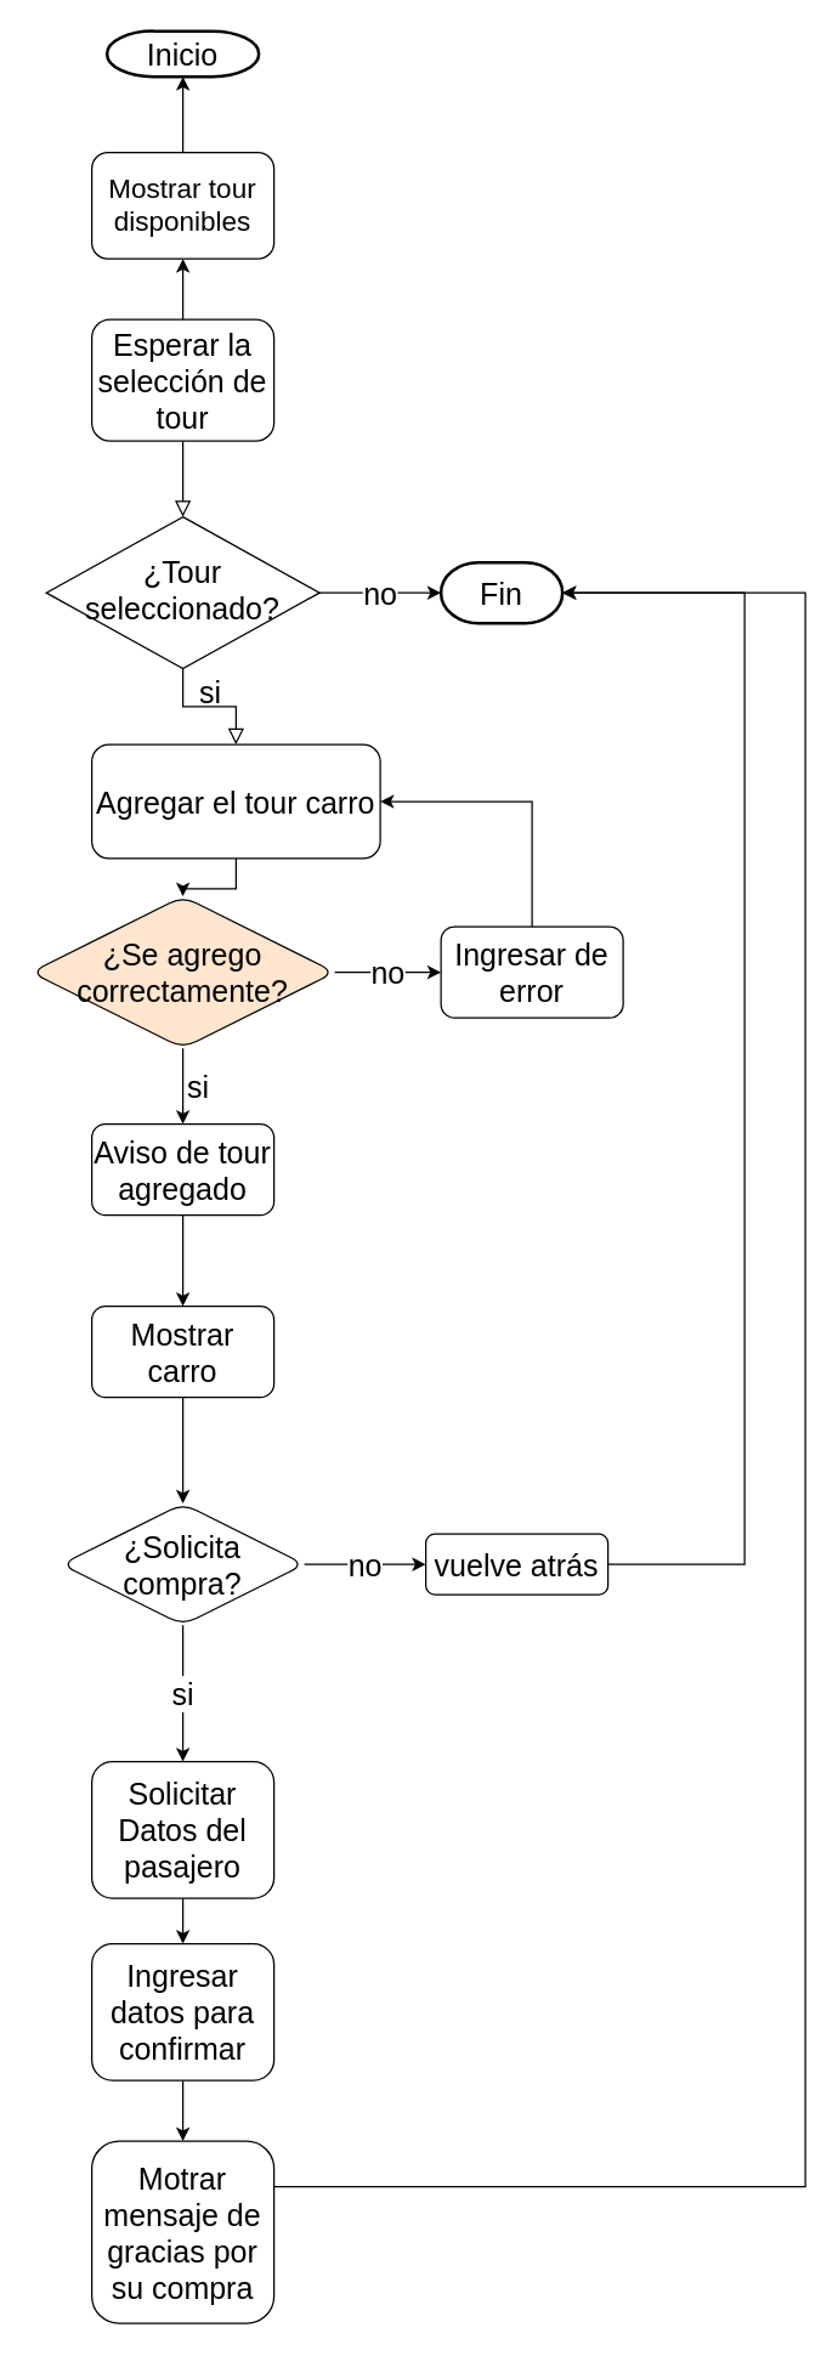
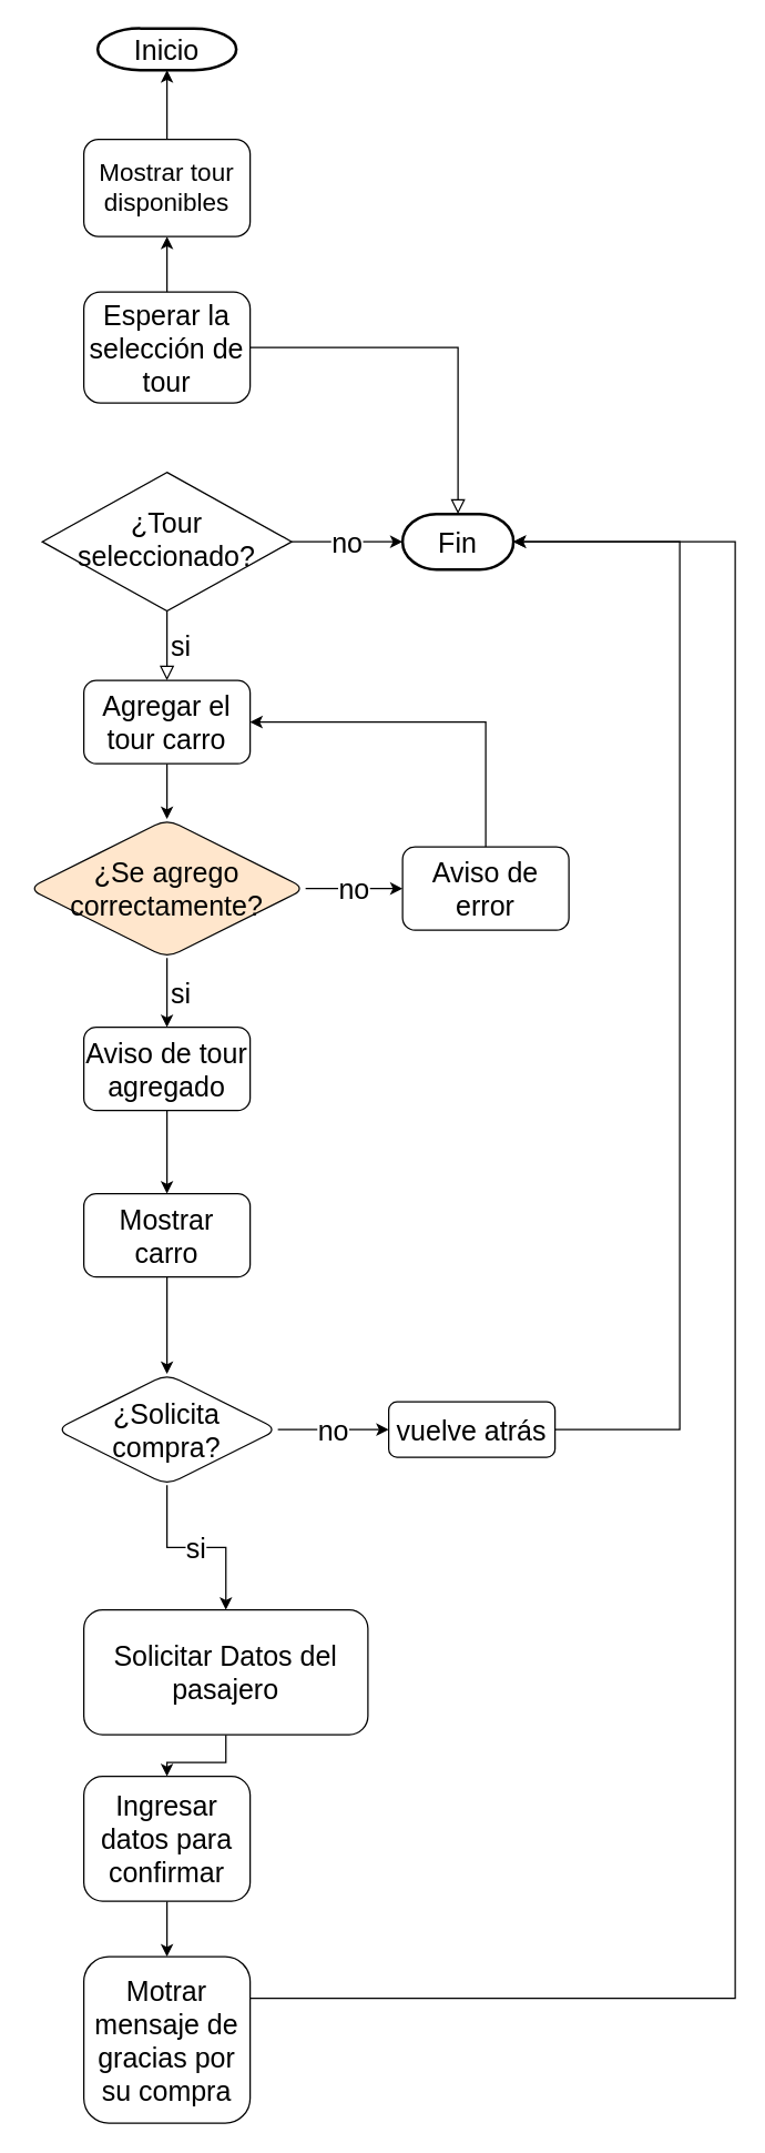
  <mxCell id="0" />
  <mxCell id="1" parent="0" />
- <mxCell id="2" value="" style="rounded=0;html=1;jettySize=auto;orthogonalLoop=1;fontSize=20;endArrow=block;endFill=0;endSize=8;strokeWidth=1;shadow=0;labelBackgroundColor=none;edgeStyle=orthogonalEdgeStyle;" parent="1" source="4" target="7" edge="1"><mxGeometry relative="1" as="geometry" /></mxCell>
+ <mxCell id="2" value="" style="rounded=0;html=1;jettySize=auto;orthogonalLoop=1;fontSize=20;endArrow=block;endFill=0;endSize=8;strokeWidth=1;shadow=0;labelBackgroundColor=none;edgeStyle=orthogonalEdgeStyle;" parent="1" source="4" target="21" edge="1"><mxGeometry relative="1" as="geometry" /></mxCell>
  <mxCell id="3" value="" style="edgeStyle=orthogonalEdgeStyle;rounded=0;orthogonalLoop=1;jettySize=auto;html=1;" parent="1" source="4" target="11" edge="1"><mxGeometry relative="1" as="geometry" /></mxCell>
  <mxCell id="4" value="Esperar la selección de tour" style="rounded=1;whiteSpace=wrap;html=1;fontSize=20;glass=0;strokeWidth=1;shadow=0;" parent="1" vertex="1"><mxGeometry x="60" y="210" width="120" height="80" as="geometry" /></mxCell>
  <mxCell id="5" value="si" style="edgeStyle=orthogonalEdgeStyle;rounded=0;html=1;jettySize=auto;orthogonalLoop=1;fontSize=20;endArrow=block;endFill=0;endSize=8;strokeWidth=1;shadow=0;labelBackgroundColor=none;exitX=0.5;exitY=1;exitDx=0;exitDy=0;" parent="1" source="7" target="9" edge="1"><mxGeometry y="10" relative="1" as="geometry"><mxPoint as="offset" /></mxGeometry></mxCell>
  <mxCell id="6" value="no" style="edgeStyle=orthogonalEdgeStyle;rounded=0;orthogonalLoop=1;jettySize=auto;html=1;entryX=0;entryY=0.5;entryDx=0;entryDy=0;entryPerimeter=0;fontSize=20;" parent="1" source="7" target="21" edge="1"><mxGeometry relative="1" as="geometry"><mxPoint x="240" y="400" as="targetPoint" /></mxGeometry></mxCell>
  <mxCell id="7" value="¿Tour seleccionado?" style="rhombus;whiteSpace=wrap;html=1;shadow=0;fontFamily=Helvetica;fontSize=20;align=center;strokeWidth=1;spacing=6;spacingTop=-4;" parent="1" vertex="1"><mxGeometry x="30" y="340" width="180" height="100" as="geometry" /></mxCell>
  <mxCell id="8" value="" style="edgeStyle=orthogonalEdgeStyle;rounded=0;orthogonalLoop=1;jettySize=auto;html=1;exitX=0.5;exitY=1;exitDx=0;exitDy=0;fontSize=20;" parent="1" source="9" target="15" edge="1"><mxGeometry relative="1" as="geometry" /></mxCell>
- <mxCell id="9" value="Agregar el tour carro" style="rounded=1;whiteSpace=wrap;html=1;fontSize=20;glass=0;strokeWidth=1;shadow=0;" parent="1" vertex="1"><mxGeometry x="60" y="490" width="190" height="75" as="geometry" /></mxCell>
+ <mxCell id="9" value="Agregar el tour carro" style="rounded=1;whiteSpace=wrap;html=1;fontSize=20;glass=0;strokeWidth=1;shadow=0;" parent="1" vertex="1"><mxGeometry x="60" y="490" width="120" height="60" as="geometry" /></mxCell>
  <mxCell id="10" value="" style="edgeStyle=orthogonalEdgeStyle;rounded=0;orthogonalLoop=1;jettySize=auto;html=1;entryX=0.5;entryY=1;entryDx=0;entryDy=0;entryPerimeter=0;" parent="1" source="11" target="12" edge="1"><mxGeometry relative="1" as="geometry"><mxPoint x="120" y="40" as="targetPoint" /></mxGeometry></mxCell>
  <mxCell id="11" value="Mostrar tour disponibles" style="whiteSpace=wrap;html=1;rounded=1;glass=0;strokeWidth=1;shadow=0;fontSize=18;" parent="1" vertex="1"><mxGeometry x="60" y="100" width="120" height="70" as="geometry" /></mxCell>
  <mxCell id="12" value="Inicio" style="strokeWidth=2;html=1;shape=mxgraph.flowchart.terminator;whiteSpace=wrap;fontSize=20;" parent="1" vertex="1"><mxGeometry x="70" y="20" width="100" height="30" as="geometry" /></mxCell>
  <mxCell id="13" value="si" style="edgeStyle=orthogonalEdgeStyle;rounded=0;orthogonalLoop=1;jettySize=auto;html=1;fontSize=20;" parent="1" source="15" target="17" edge="1"><mxGeometry y="10" relative="1" as="geometry"><mxPoint as="offset" /></mxGeometry></mxCell>
  <mxCell id="14" value="no" style="edgeStyle=orthogonalEdgeStyle;rounded=0;orthogonalLoop=1;jettySize=auto;html=1;fontSize=20;" parent="1" source="15" target="19" edge="1"><mxGeometry relative="1" as="geometry" /></mxCell>
  <mxCell id="15" value="¿Se agrego correctamente?" style="rhombus;whiteSpace=wrap;html=1;rounded=1;glass=0;strokeWidth=1;shadow=0;fontSize=20;fillColor=#ffe6cc;" parent="1" vertex="1"><mxGeometry x="20" y="590" width="200" height="100" as="geometry" /></mxCell>
  <mxCell id="16" value="" style="edgeStyle=orthogonalEdgeStyle;rounded=0;orthogonalLoop=1;jettySize=auto;html=1;fontSize=20;" parent="1" source="17" target="33" edge="1"><mxGeometry relative="1" as="geometry" /></mxCell>
  <mxCell id="17" value="Aviso de tour agregado" style="whiteSpace=wrap;html=1;rounded=1;glass=0;strokeWidth=1;shadow=0;fontSize=20;" parent="1" vertex="1"><mxGeometry x="60" y="740" width="120" height="60" as="geometry" /></mxCell>
  <mxCell id="18" value="" style="edgeStyle=orthogonalEdgeStyle;rounded=0;orthogonalLoop=1;jettySize=auto;html=1;entryX=1;entryY=0.5;entryDx=0;entryDy=0;exitX=0.5;exitY=0;exitDx=0;exitDy=0;fontSize=20;" parent="1" source="19" target="9" edge="1"><mxGeometry relative="1" as="geometry"><mxPoint x="360" y="580" as="targetPoint" /></mxGeometry></mxCell>
- <mxCell id="19" value="Ingresar de error" style="whiteSpace=wrap;html=1;rounded=1;glass=0;strokeWidth=1;shadow=0;fontSize=20;" parent="1" vertex="1"><mxGeometry x="290" y="610" width="120" height="60" as="geometry" /></mxCell>
+ <mxCell id="19" value="Aviso de error" style="whiteSpace=wrap;html=1;rounded=1;glass=0;strokeWidth=1;shadow=0;fontSize=20;" parent="1" vertex="1"><mxGeometry x="290" y="610" width="120" height="60" as="geometry" /></mxCell>
  <mxCell id="20" value="" style="edgeStyle=orthogonalEdgeStyle;rounded=0;orthogonalLoop=1;jettySize=auto;html=1;entryX=0.5;entryY=0;entryDx=0;entryDy=0;exitX=0.5;exitY=1;exitDx=0;exitDy=0;fontSize=20;" parent="1" source="33" target="24" edge="1"><mxGeometry relative="1" as="geometry"><mxPoint x="120" y="1170" as="targetPoint" /><mxPoint x="120" y="1110" as="sourcePoint" /></mxGeometry></mxCell>
  <mxCell id="21" value="Fin" style="strokeWidth=2;html=1;shape=mxgraph.flowchart.terminator;whiteSpace=wrap;fontSize=20;" parent="1" vertex="1"><mxGeometry x="290" y="370" width="80" height="40" as="geometry" /></mxCell>
  <mxCell id="22" value="si" style="edgeStyle=orthogonalEdgeStyle;rounded=0;orthogonalLoop=1;jettySize=auto;html=1;fontSize=20;" parent="1" source="24" target="26" edge="1"><mxGeometry relative="1" as="geometry" /></mxCell>
  <mxCell id="23" value="no" style="edgeStyle=orthogonalEdgeStyle;rounded=0;orthogonalLoop=1;jettySize=auto;html=1;fontSize=20;" parent="1" source="24" target="28" edge="1"><mxGeometry relative="1" as="geometry" /></mxCell>
  <mxCell id="24" value="¿Solicita compra?" style="rhombus;whiteSpace=wrap;html=1;rounded=1;glass=0;strokeWidth=1;shadow=0;fontSize=20;" parent="1" vertex="1"><mxGeometry x="40" y="990" width="160" height="80" as="geometry" /></mxCell>
  <mxCell id="25" value="" style="edgeStyle=orthogonalEdgeStyle;rounded=0;orthogonalLoop=1;jettySize=auto;html=1;fontSize=20;" parent="1" source="26" target="30" edge="1"><mxGeometry relative="1" as="geometry" /></mxCell>
- <mxCell id="26" value="Solicitar Datos del pasajero" style="rounded=1;whiteSpace=wrap;html=1;glass=0;strokeWidth=1;shadow=0;fontSize=20;" parent="1" vertex="1"><mxGeometry x="60" y="1160" width="120" height="90" as="geometry" /></mxCell>
+ <mxCell id="26" value="Solicitar Datos del pasajero" style="rounded=1;whiteSpace=wrap;html=1;glass=0;strokeWidth=1;shadow=0;fontSize=20;" parent="1" vertex="1"><mxGeometry x="60" y="1160" width="205" height="90" as="geometry" /></mxCell>
  <mxCell id="27" value="" style="edgeStyle=orthogonalEdgeStyle;rounded=0;orthogonalLoop=1;jettySize=auto;html=1;entryX=1;entryY=0.5;entryDx=0;entryDy=0;entryPerimeter=0;fontSize=20;" parent="1" source="28" target="21" edge="1"><mxGeometry relative="1" as="geometry"><mxPoint x="480" y="1230" as="targetPoint" /><Array as="points"><mxPoint x="490" y="1030" /><mxPoint x="490" y="390" /></Array></mxGeometry></mxCell>
  <mxCell id="28" value="vuelve atrás" style="whiteSpace=wrap;html=1;rounded=1;glass=0;strokeWidth=1;shadow=0;fontSize=20;" parent="1" vertex="1"><mxGeometry x="280" y="1010" width="120" height="40" as="geometry" /></mxCell>
  <mxCell id="29" value="" style="edgeStyle=orthogonalEdgeStyle;rounded=0;orthogonalLoop=1;jettySize=auto;html=1;fontSize=20;" parent="1" source="30" target="32" edge="1"><mxGeometry relative="1" as="geometry" /></mxCell>
  <mxCell id="30" value="Ingresar datos para confirmar" style="whiteSpace=wrap;html=1;rounded=1;glass=0;strokeWidth=1;shadow=0;fontSize=20;" parent="1" vertex="1"><mxGeometry x="60" y="1280" width="120" height="90" as="geometry" /></mxCell>
  <mxCell id="31" value="" style="edgeStyle=orthogonalEdgeStyle;rounded=0;orthogonalLoop=1;jettySize=auto;html=1;entryX=1;entryY=0.5;entryDx=0;entryDy=0;entryPerimeter=0;fontSize=20;" parent="1" source="32" target="21" edge="1"><mxGeometry relative="1" as="geometry"><mxPoint x="260" y="1640" as="targetPoint" /><Array as="points"><mxPoint x="530" y="1440" /><mxPoint x="530" y="390" /></Array></mxGeometry></mxCell>
  <mxCell id="32" value="Motrar mensaje de gracias por su compra" style="whiteSpace=wrap;html=1;rounded=1;glass=0;strokeWidth=1;shadow=0;fontSize=20;" parent="1" vertex="1"><mxGeometry x="60" y="1410" width="120" height="120" as="geometry" /></mxCell>
  <mxCell id="33" value="Mostrar carro" style="whiteSpace=wrap;html=1;rounded=1;glass=0;strokeWidth=1;shadow=0;fontSize=20;" parent="1" vertex="1"><mxGeometry x="60" y="860" width="120" height="60" as="geometry" /></mxCell>
